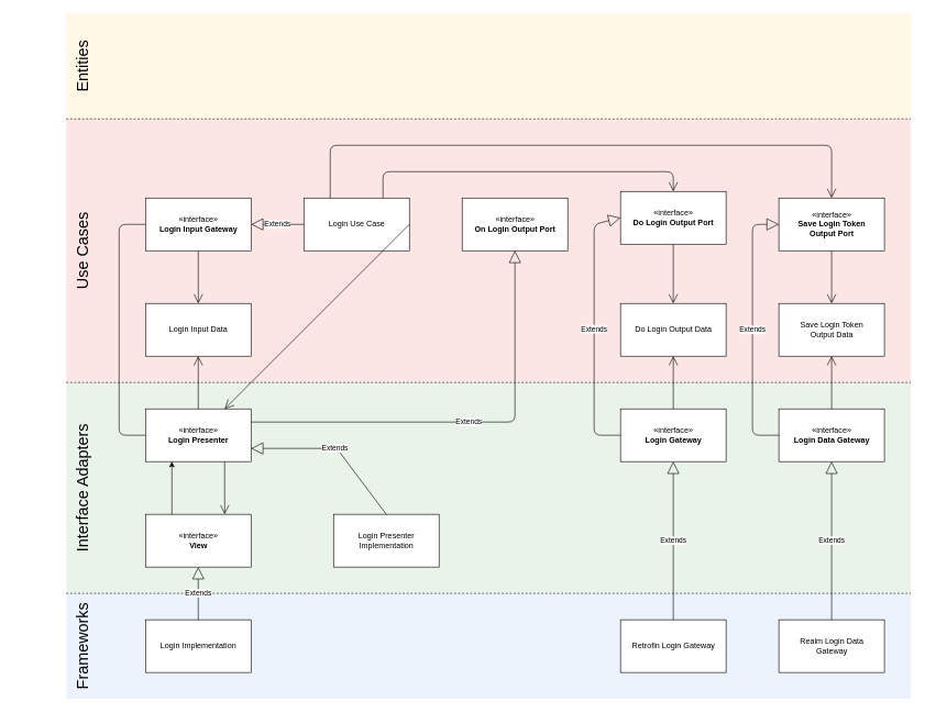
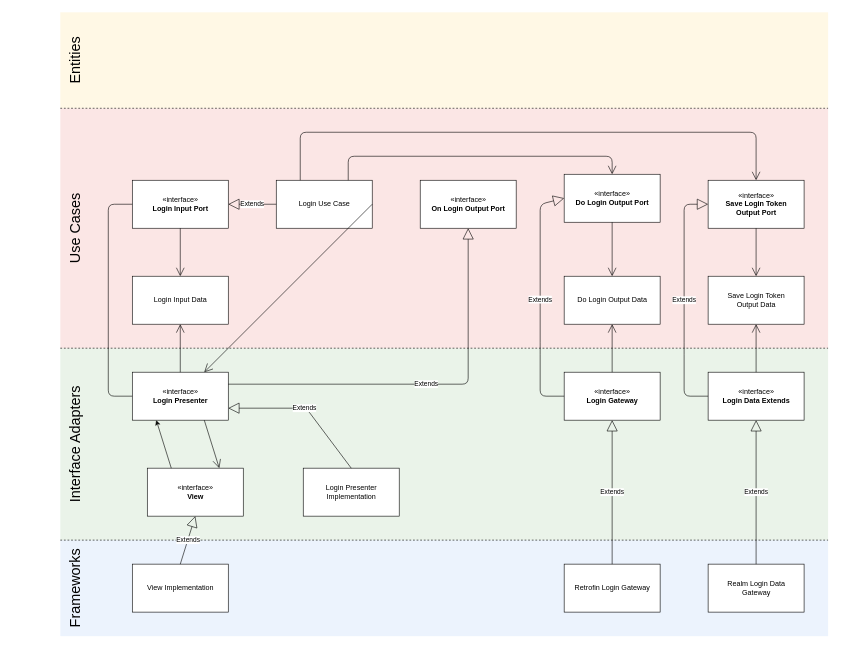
  <mxCell id="0" />
  <mxCell id="1" parent="0" />
  <mxCell id="2" value="" style="rounded=0;whiteSpace=wrap;html=1;opacity=50;fillColor=#dae8fc;strokeColor=none;" parent="1" vertex="1"><mxGeometry y="900" width="1280" height="160" as="geometry" x="100" /></mxCell>
  <mxCell id="3" value="" style="rounded=0;whiteSpace=wrap;html=1;opacity=50;fillColor=#d5e8d4;strokeColor=none;" parent="1" vertex="1"><mxGeometry y="580" width="1280" height="320" as="geometry" x="100" /></mxCell>
  <mxCell id="4" value="" style="rounded=0;whiteSpace=wrap;html=1;opacity=50;fillColor=#f8cecc;strokeColor=none;" parent="1" vertex="1"><mxGeometry y="180" width="1280" height="400" as="geometry" x="100" /></mxCell>
  <mxCell id="5" value="" style="rounded=0;whiteSpace=wrap;html=1;fillColor=#fff2cc;strokeColor=none;opacity=50;" parent="1" vertex="1"><mxGeometry width="1280" height="160" as="geometry" x="100" y="20" /></mxCell>
  <mxCell id="6" value="" style="endArrow=none;dashed=1;html=1;" parent="1" edge="1"><mxGeometry width="50" height="50" relative="1" as="geometry"><mxPoint y="900" as="sourcePoint" x="100" /><mxPoint x="1380" y="900" as="targetPoint" /></mxGeometry></mxCell>
  <mxCell id="7" value="" style="endArrow=none;dashed=1;html=1;" parent="1" edge="1"><mxGeometry width="50" height="50" relative="1" as="geometry"><mxPoint y="580" as="sourcePoint" x="100" /><mxPoint x="1380" y="580" as="targetPoint" /></mxGeometry></mxCell>
  <mxCell id="8" value="&lt;font style=&quot;font-size: 24px&quot;&gt;Entities&lt;/font&gt;" style="text;html=1;strokeColor=none;fillColor=none;align=center;verticalAlign=middle;whiteSpace=wrap;rounded=0;autosize=1;rotation=-90;" parent="1" vertex="1"><mxGeometry x="80" y="90" width="90" height="20" as="geometry" /></mxCell>
  <mxCell id="9" value="" style="endArrow=none;dashed=1;html=1;" parent="1" edge="1"><mxGeometry width="50" height="50" relative="1" as="geometry"><mxPoint y="180" as="sourcePoint" x="100" /><mxPoint x="1380" y="180" as="targetPoint" /></mxGeometry></mxCell>
  <mxCell id="10" value="Login Use Case" style="html=1;" parent="1" vertex="1"><mxGeometry x="460" y="300" width="160" height="80" as="geometry" /></mxCell>
- <mxCell id="11" value="«interface»&lt;br&gt;&lt;b&gt;Login Input Gateway&lt;/b&gt;" style="html=1;" parent="1" vertex="1"><mxGeometry x="220" y="300" width="160" height="80" as="geometry" /></mxCell>
+ <mxCell id="11" value="«interface»&lt;br&gt;&lt;b&gt;Login Input Port&lt;/b&gt;" style="html=1;" parent="1" vertex="1"><mxGeometry x="220" y="300" width="160" height="80" as="geometry" /></mxCell>
  <mxCell id="12" value="Extends" style="endArrow=block;endSize=16;endFill=0;html=1;exitX=0;exitY=0.5;exitDx=0;exitDy=0;entryX=1;entryY=0.5;entryDx=0;entryDy=0;" parent="1" source="10" target="11" edge="1"><mxGeometry width="160" relative="1" as="geometry"><mxPoint x="340" y="480" as="sourcePoint" /><mxPoint x="500" y="480" as="targetPoint" /></mxGeometry></mxCell>
  <mxCell id="13" value="Login Input Data" style="html=1;" parent="1" vertex="1"><mxGeometry x="220" y="460" width="160" height="80" as="geometry" /></mxCell>
  <mxCell id="14" value="" style="endArrow=open;endFill=1;endSize=12;html=1;exitX=0.5;exitY=1;exitDx=0;exitDy=0;entryX=0.5;entryY=0;entryDx=0;entryDy=0;" parent="1" source="11" target="13" edge="1"><mxGeometry width="160" relative="1" as="geometry"><mxPoint x="460" y="480" as="sourcePoint" /><mxPoint x="620" y="480" as="targetPoint" /></mxGeometry></mxCell>
  <mxCell id="15" value="«interface»&lt;br&gt;&lt;b&gt;Do Login Output Port&lt;/b&gt;" style="html=1;" parent="1" vertex="1"><mxGeometry x="940" y="290" width="160" height="80" as="geometry" /></mxCell>
  <mxCell id="16" value="Do Login Output Data" style="html=1;" parent="1" vertex="1"><mxGeometry x="940" y="460" width="160" height="80" as="geometry" /></mxCell>
  <mxCell id="17" value="" style="endArrow=open;endFill=1;endSize=12;html=1;exitX=0.5;exitY=1;exitDx=0;exitDy=0;entryX=0.5;entryY=0;entryDx=0;entryDy=0;" parent="1" source="15" target="16" edge="1"><mxGeometry width="160" relative="1" as="geometry"><mxPoint x="700" y="530" as="sourcePoint" /><mxPoint x="860" y="530" as="targetPoint" /></mxGeometry></mxCell>
  <mxCell id="18" value="Save Login Token&lt;br&gt;Output Data" style="html=1;" parent="1" vertex="1"><mxGeometry x="1180" y="460" width="160" height="80" as="geometry" /></mxCell>
  <mxCell id="19" value="«interface»&lt;br&gt;&lt;b&gt;Save Login Token&lt;br&gt;Output Port&lt;br&gt;&lt;/b&gt;" style="html=1;" parent="1" vertex="1"><mxGeometry x="1180" y="300" width="160" height="80" as="geometry" /></mxCell>
  <mxCell id="20" value="" style="endArrow=open;endFill=1;endSize=12;html=1;exitX=0.5;exitY=1;exitDx=0;exitDy=0;entryX=0.5;entryY=0;entryDx=0;entryDy=0;" parent="1" source="19" target="18" edge="1"><mxGeometry width="160" relative="1" as="geometry"><mxPoint x="1400" y="390" as="sourcePoint" /><mxPoint x="1560" y="390" as="targetPoint" /></mxGeometry></mxCell>
  <mxCell id="21" value="«interface»&lt;br&gt;&lt;b&gt;Login Presenter&lt;/b&gt;" style="html=1;" parent="1" vertex="1"><mxGeometry x="220" y="620" width="160" height="80" as="geometry" /></mxCell>
  <mxCell id="22" value="«interface»&lt;br&gt;&lt;b&gt;On Login Output Port&lt;/b&gt;" style="html=1;" parent="1" vertex="1"><mxGeometry x="700" y="300" width="160" height="80" as="geometry" /></mxCell>
  <mxCell id="23" value="" style="endArrow=open;endFill=1;endSize=12;html=1;exitX=1;exitY=0.5;exitDx=0;exitDy=0;" parent="1" source="10" target="21" edge="1"><mxGeometry width="160" relative="1" as="geometry"><mxPoint x="620" y="460" as="sourcePoint" /><mxPoint x="780" y="460" as="targetPoint" /></mxGeometry></mxCell>
  <mxCell id="24" value="" style="endArrow=open;endFill=1;endSize=12;html=1;exitX=0.75;exitY=0;exitDx=0;exitDy=0;entryX=0.5;entryY=0;entryDx=0;entryDy=0;" parent="1" source="10" target="15" edge="1"><mxGeometry width="160" relative="1" as="geometry"><mxPoint x="600" y="260" as="sourcePoint" /><mxPoint x="760" y="260" as="targetPoint" /><Array as="points"><mxPoint x="580" y="260" /><mxPoint x="1020" y="260" /></Array></mxGeometry></mxCell>
  <mxCell id="25" value="" style="endArrow=open;endFill=1;endSize=12;html=1;exitX=0.25;exitY=0;exitDx=0;exitDy=0;entryX=0.5;entryY=0;entryDx=0;entryDy=0;" parent="1" source="10" target="19" edge="1"><mxGeometry width="160" relative="1" as="geometry"><mxPoint x="500" y="240" as="sourcePoint" /><mxPoint x="660" y="240" as="targetPoint" /><Array as="points"><mxPoint x="500" y="220" /><mxPoint x="1260" y="220" /></Array></mxGeometry></mxCell>
  <mxCell id="26" value="«interface»&lt;br&gt;&lt;b&gt;Login Gateway&lt;/b&gt;" style="html=1;" parent="1" vertex="1"><mxGeometry x="940" y="620" width="160" height="80" as="geometry" /></mxCell>
  <mxCell id="27" value="Extends" style="endArrow=block;endSize=16;endFill=0;html=1;exitX=0;exitY=0.5;exitDx=0;exitDy=0;entryX=0;entryY=0.5;entryDx=0;entryDy=0;" parent="1" source="26" target="15" edge="1"><mxGeometry width="160" relative="1" as="geometry"><mxPoint x="760" y="640" as="sourcePoint" /><mxPoint x="920" y="640" as="targetPoint" /><Array as="points"><mxPoint x="900" y="660" /><mxPoint x="900" y="580" /><mxPoint x="900" y="340" /></Array></mxGeometry></mxCell>
- <mxCell id="28" value="«interface»&lt;br&gt;&lt;b&gt;Login Data Gateway&lt;/b&gt;" style="html=1;" parent="1" vertex="1"><mxGeometry x="1180" y="620" width="160" height="80" as="geometry" /></mxCell>
+ <mxCell id="28" value="«interface»&lt;br&gt;&lt;b&gt;Login Data Extends&lt;/b&gt;" style="html=1;" parent="1" vertex="1"><mxGeometry x="1180" y="620" width="160" height="80" as="geometry" /></mxCell>
  <mxCell id="29" value="Extends" style="endArrow=block;endSize=16;endFill=0;html=1;exitX=0;exitY=0.5;exitDx=0;exitDy=0;entryX=0;entryY=0.5;entryDx=0;entryDy=0;" parent="1" source="28" target="19" edge="1"><mxGeometry width="160" relative="1" as="geometry"><mxPoint x="1420" y="610" as="sourcePoint" /><mxPoint x="1580" y="610" as="targetPoint" /><Array as="points"><mxPoint x="1140" y="660" /><mxPoint x="1140" y="580" /><mxPoint x="1140" y="340" /></Array></mxGeometry></mxCell>
  <mxCell id="30" value="" style="endArrow=open;endFill=1;endSize=12;html=1;exitX=0.5;exitY=0;exitDx=0;exitDy=0;entryX=0.5;entryY=1;entryDx=0;entryDy=0;" parent="1" source="21" target="13" edge="1"><mxGeometry width="160" relative="1" as="geometry"><mxPoint x="400" y="760" as="sourcePoint" /><mxPoint x="560" y="760" as="targetPoint" /></mxGeometry></mxCell>
  <mxCell id="31" value="" style="endArrow=open;endFill=1;endSize=12;html=1;exitX=0.5;exitY=0;exitDx=0;exitDy=0;entryX=0.5;entryY=1;entryDx=0;entryDy=0;" parent="1" source="26" target="16" edge="1"><mxGeometry width="160" relative="1" as="geometry"><mxPoint x="990" y="810" as="sourcePoint" /><mxPoint x="1150" y="810" as="targetPoint" /></mxGeometry></mxCell>
  <mxCell id="32" value="" style="endArrow=open;endFill=1;endSize=12;html=1;exitX=0.5;exitY=0;exitDx=0;exitDy=0;entryX=0.5;entryY=1;entryDx=0;entryDy=0;" parent="1" source="28" target="18" edge="1"><mxGeometry width="160" relative="1" as="geometry"><mxPoint x="1280" y="790" as="sourcePoint" /><mxPoint x="1440" y="790" as="targetPoint" /></mxGeometry></mxCell>
- <mxCell id="33" value="«interface»&lt;br&gt;&lt;b&gt;View&lt;/b&gt;" style="html=1;" parent="1" vertex="1"><mxGeometry x="220" y="780" width="160" height="80" as="geometry" /></mxCell>
+ <mxCell id="33" value="«interface»&lt;br&gt;&lt;b&gt;View&lt;/b&gt;" style="html=1;" parent="1" vertex="1"><mxGeometry x="245" y="780" width="160" height="80" as="geometry" /></mxCell>
  <mxCell id="34" value="Login Presenter&lt;br&gt;Implementation" style="html=1;" parent="1" vertex="1"><mxGeometry x="505" y="780" width="160" height="80" as="geometry" /></mxCell>
- <mxCell id="35" value="Login Implementation" style="html=1;" parent="1" vertex="1"><mxGeometry x="220" y="940" width="160" height="80" as="geometry" /></mxCell>
+ <mxCell id="35" value="View Implementation" style="html=1;" parent="1" vertex="1"><mxGeometry x="220" y="940" width="160" height="80" as="geometry" /></mxCell>
  <mxCell id="36" value="Extends" style="endArrow=block;endSize=16;endFill=0;html=1;exitX=0.5;exitY=0;exitDx=0;exitDy=0;entryX=0.5;entryY=1;entryDx=0;entryDy=0;" parent="1" source="35" target="33" edge="1"><mxGeometry width="160" relative="1" as="geometry"><mxPoint x="430" y="1030" as="sourcePoint" /><mxPoint x="590" y="1030" as="targetPoint" /></mxGeometry></mxCell>
  <mxCell id="37" value="Retrofin Login&amp;nbsp;Gateway" style="html=1;" parent="1" vertex="1"><mxGeometry x="940" y="940" width="160" height="80" as="geometry" /></mxCell>
  <mxCell id="38" value="Extends" style="endArrow=block;endSize=16;endFill=0;html=1;exitX=0.5;exitY=0;exitDx=0;exitDy=0;entryX=0.5;entryY=1;entryDx=0;entryDy=0;" parent="1" source="37" target="26" edge="1"><mxGeometry width="160" relative="1" as="geometry"><mxPoint x="990" y="820" as="sourcePoint" /><mxPoint x="1150" y="820" as="targetPoint" /></mxGeometry></mxCell>
  <mxCell id="39" value="Realm Login Data&lt;br&gt;Gateway" style="html=1;" parent="1" vertex="1"><mxGeometry x="1180" y="940" width="160" height="80" as="geometry" /></mxCell>
  <mxCell id="40" value="Extends" style="endArrow=block;endSize=16;endFill=0;html=1;exitX=0.5;exitY=0;exitDx=0;exitDy=0;entryX=0.5;entryY=1;entryDx=0;entryDy=0;" parent="1" source="39" target="28" edge="1"><mxGeometry width="160" relative="1" as="geometry"><mxPoint x="1270" y="780" as="sourcePoint" /><mxPoint x="1430" y="780" as="targetPoint" /></mxGeometry></mxCell>
  <mxCell id="41" value="&lt;font style=&quot;font-size: 24px&quot;&gt;Interface Adapters&lt;/font&gt;" style="text;html=1;strokeColor=none;fillColor=none;align=center;verticalAlign=middle;whiteSpace=wrap;rounded=0;autosize=1;rotation=-90;" parent="1" vertex="1"><mxGeometry x="20" y="730" width="210" height="20" as="geometry" /></mxCell>
  <mxCell id="42" value="&lt;font style=&quot;font-size: 24px&quot;&gt;Use Cases&lt;/font&gt;" style="text;html=1;strokeColor=none;fillColor=none;align=center;verticalAlign=middle;whiteSpace=wrap;rounded=0;autosize=1;rotation=-90;" parent="1" vertex="1"><mxGeometry x="60" y="370" width="130" height="20" as="geometry" /></mxCell>
  <mxCell id="43" value="&lt;font style=&quot;font-size: 24px&quot;&gt;Frameworks&lt;/font&gt;" style="text;html=1;strokeColor=none;fillColor=none;align=center;verticalAlign=middle;whiteSpace=wrap;rounded=0;autosize=1;rotation=-90;" parent="1" vertex="1"><mxGeometry x="50" y="970" width="150" height="20" as="geometry" /></mxCell>
  <mxCell id="44" value="" style="endArrow=classic;html=1;entryX=0.25;entryY=1;entryDx=0;entryDy=0;exitX=0.25;exitY=0;exitDx=0;exitDy=0;" parent="1" source="33" target="21" edge="1"><mxGeometry width="50" height="50" relative="1" as="geometry"><mxPoint x="140" y="750" as="sourcePoint" /><mxPoint x="190" y="700" as="targetPoint" /></mxGeometry></mxCell>
  <mxCell id="45" value="" style="endArrow=open;endFill=1;endSize=12;html=1;exitX=0.75;exitY=1;exitDx=0;exitDy=0;entryX=0.75;entryY=0;entryDx=0;entryDy=0;" parent="1" source="21" target="33" edge="1"><mxGeometry width="160" relative="1" as="geometry"><mxPoint x="450" y="710" as="sourcePoint" /><mxPoint x="610" y="710" as="targetPoint" /></mxGeometry></mxCell>
  <mxCell id="46" value="Extends" style="endArrow=block;endSize=16;endFill=0;html=1;exitX=0.5;exitY=0;exitDx=0;exitDy=0;entryX=1;entryY=0.75;entryDx=0;entryDy=0;" parent="1" source="34" target="21" edge="1"><mxGeometry width="160" relative="1" as="geometry"><mxPoint x="520" y="670" as="sourcePoint" /><mxPoint x="680" y="670" as="targetPoint" /><Array as="points"><mxPoint x="510" y="680" /></Array></mxGeometry></mxCell>
  <mxCell id="47" value="Extends" style="endArrow=block;endSize=16;endFill=0;html=1;exitX=1;exitY=0.25;exitDx=0;exitDy=0;entryX=0.5;entryY=1;entryDx=0;entryDy=0;" parent="1" source="21" target="22" edge="1"><mxGeometry width="160" relative="1" as="geometry"><mxPoint x="590" y="460" as="sourcePoint" /><mxPoint x="750" y="460" as="targetPoint" /><Array as="points"><mxPoint x="780" y="640" /></Array></mxGeometry></mxCell>
  <mxCell id="48" value="" style="endArrow=none;endFill=1;endSize=12;html=1;exitX=0;exitY=0.5;exitDx=0;exitDy=0;entryX=0;entryY=0.5;entryDx=0;entryDy=0;" parent="1" source="21" target="11" edge="1"><mxGeometry width="160" relative="1" as="geometry"><mxPoint x="110" y="500" as="sourcePoint" /><mxPoint x="270" y="500" as="targetPoint" /><Array as="points"><mxPoint x="180" y="660" /><mxPoint x="180" y="340" /></Array></mxGeometry></mxCell>
